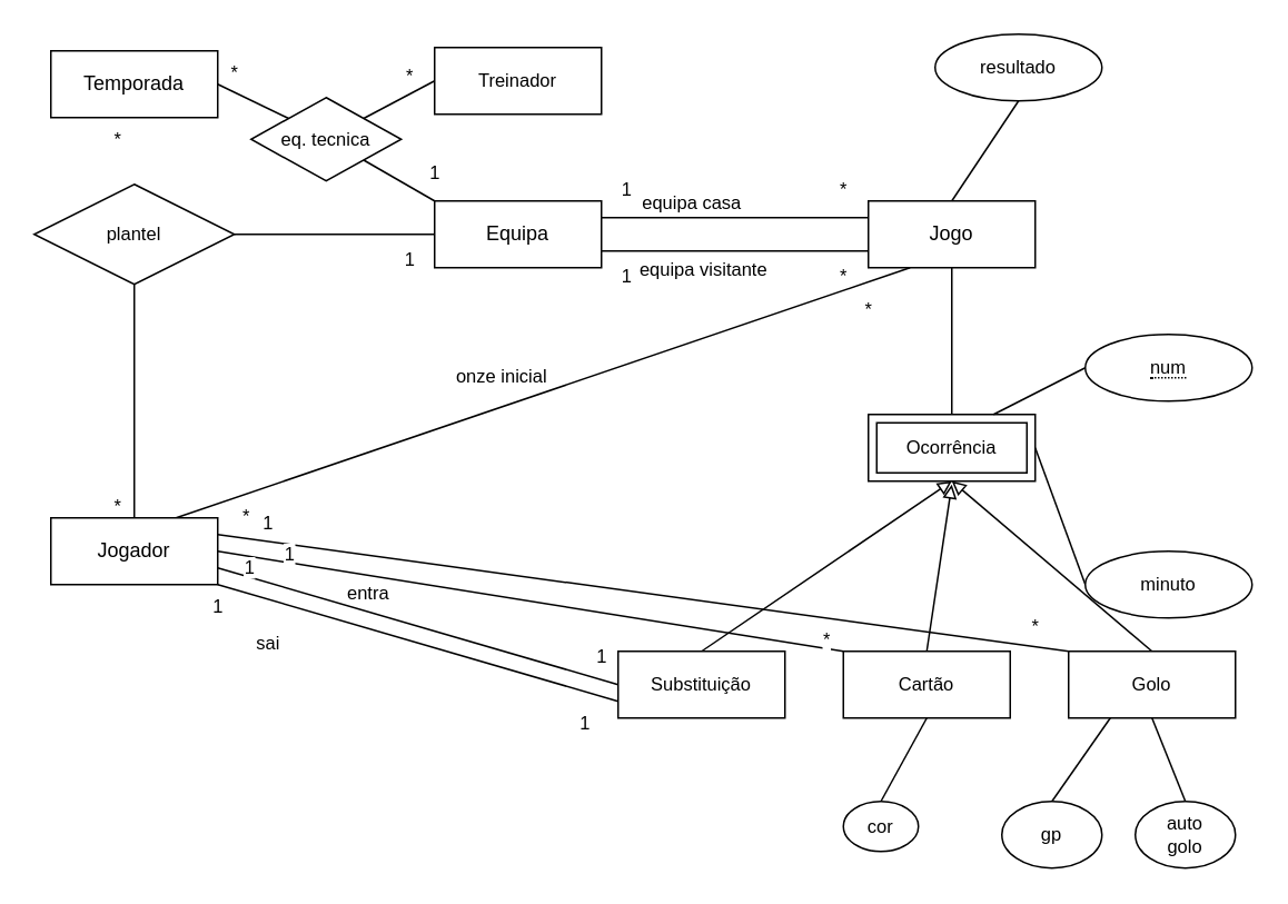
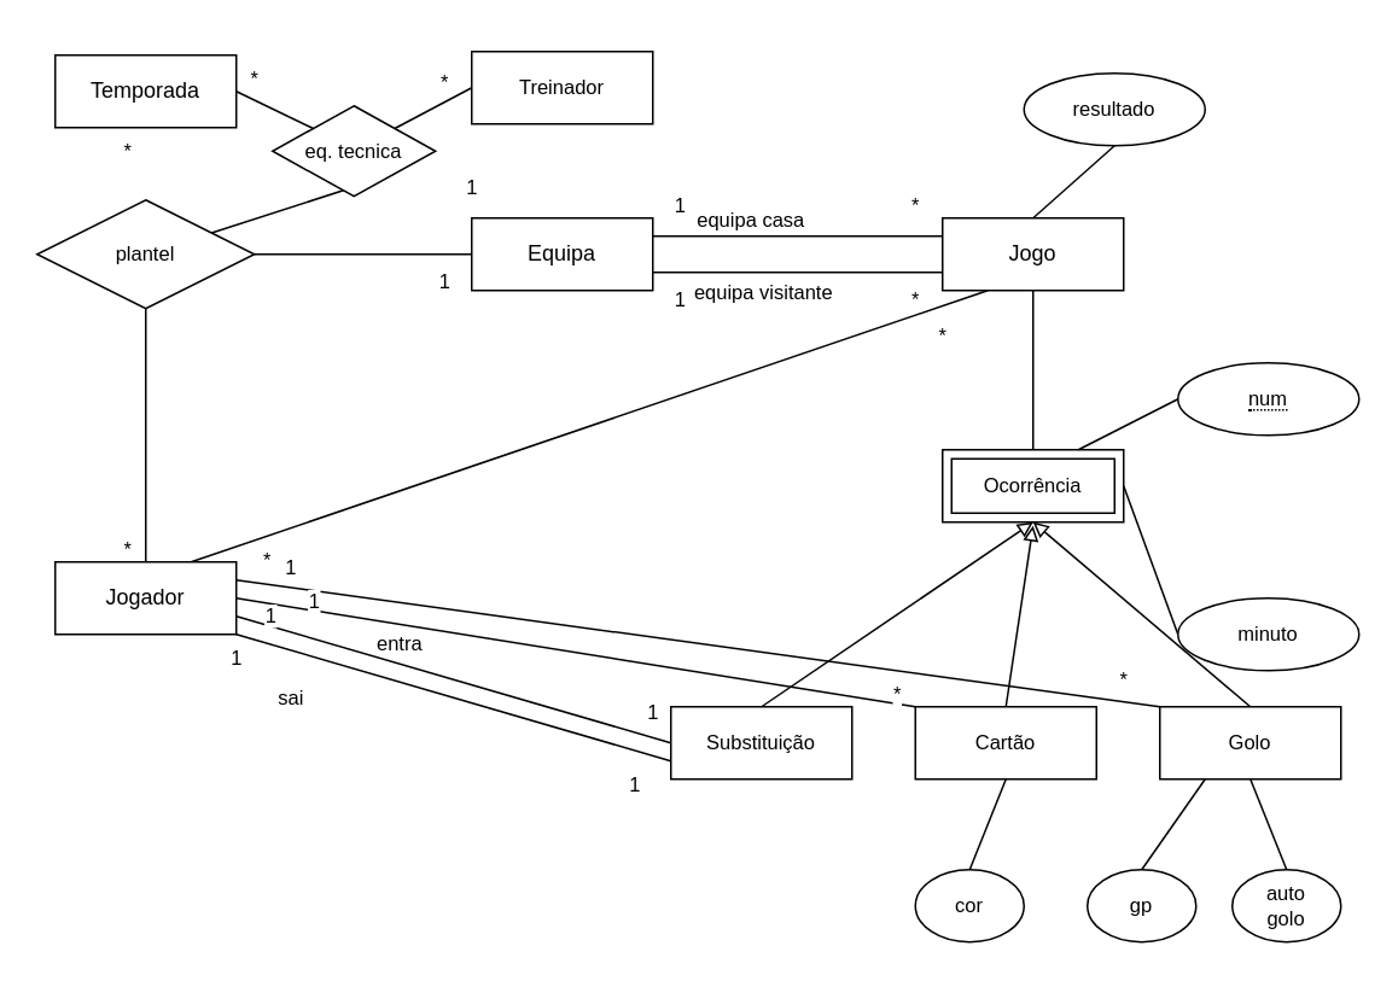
  <mxCell id="0" />
  <mxCell id="1" parent="0" />
  <mxCell id="2" style="edgeStyle=none;rounded=0;orthogonalLoop=1;jettySize=auto;html=1;exitX=0.5;exitY=1;exitDx=0;exitDy=0;entryX=0.5;entryY=0;entryDx=0;entryDy=0;strokeColor=default;align=center;verticalAlign=middle;fontFamily=Helvetica;fontSize=11;fontColor=default;labelBackgroundColor=default;endArrow=none;endFill=0;" edge="1" parent="1" source="3" target="36"><mxGeometry relative="1" as="geometry" /></mxCell>
  <mxCell id="3" value="Jogo" style="whiteSpace=wrap;html=1;align=center;" vertex="1" parent="1"><mxGeometry x="520" y="120" width="100" height="40" as="geometry" /></mxCell>
  <mxCell id="4" style="edgeStyle=none;rounded=0;orthogonalLoop=1;jettySize=auto;html=1;exitX=0.75;exitY=0;exitDx=0;exitDy=0;entryX=0.25;entryY=1;entryDx=0;entryDy=0;strokeColor=default;align=center;verticalAlign=middle;fontFamily=Helvetica;fontSize=11;fontColor=default;labelBackgroundColor=default;endArrow=none;endFill=0;" edge="1" parent="1" source="6" target="3"><mxGeometry relative="1" as="geometry" /></mxCell>
  <mxCell id="5" value="*" style="edgeLabel;html=1;align=center;verticalAlign=middle;resizable=0;points=[];fontFamily=Helvetica;fontSize=11;fontColor=default;labelBackgroundColor=default;" vertex="1" connectable="0" parent="4"><mxGeometry x="-0.835" y="-7" relative="1" as="geometry"><mxPoint x="3" y="4" as="offset" /></mxGeometry></mxCell>
  <mxCell id="6" value="Jogador" style="whiteSpace=wrap;html=1;align=center;" vertex="1" parent="1"><mxGeometry x="30" y="310" width="100" height="40" as="geometry" /></mxCell>
  <mxCell id="7" style="edgeStyle=none;rounded=0;orthogonalLoop=1;jettySize=auto;html=1;exitX=1;exitY=0.75;exitDx=0;exitDy=0;entryX=0;entryY=0.75;entryDx=0;entryDy=0;strokeColor=default;align=center;verticalAlign=middle;fontFamily=Helvetica;fontSize=11;fontColor=default;labelBackgroundColor=default;endArrow=none;endFill=0;" edge="1" parent="1" source="8" target="3"><mxGeometry relative="1" as="geometry" /></mxCell>
  <mxCell id="8" value="Equipa" style="whiteSpace=wrap;html=1;align=center;" vertex="1" parent="1"><mxGeometry x="260" y="120" width="100" height="40" as="geometry" /></mxCell>
  <mxCell id="9" style="edgeStyle=none;rounded=0;orthogonalLoop=1;jettySize=auto;html=1;exitX=1;exitY=0.5;exitDx=0;exitDy=0;entryX=0;entryY=0;entryDx=0;entryDy=0;strokeColor=default;align=center;verticalAlign=middle;fontFamily=Helvetica;fontSize=11;fontColor=default;labelBackgroundColor=default;endArrow=none;endFill=0;" edge="1" parent="1" source="10" target="31"><mxGeometry relative="1" as="geometry" /></mxCell>
  <mxCell id="10" value="Temporada" style="whiteSpace=wrap;html=1;align=center;" vertex="1" parent="1"><mxGeometry x="30" y="30" width="100" height="40" as="geometry" /></mxCell>
  <mxCell id="11" style="rounded=0;orthogonalLoop=1;jettySize=auto;html=1;exitX=1;exitY=0.25;exitDx=0;exitDy=0;entryX=0;entryY=0.25;entryDx=0;entryDy=0;endArrow=none;endFill=0;" edge="1" parent="1" source="8" target="3"><mxGeometry relative="1" as="geometry" /></mxCell>
  <mxCell id="12" value="equipa casa" style="edgeLabel;html=1;align=center;verticalAlign=middle;resizable=0;points=[];fontFamily=Helvetica;fontSize=11;fontColor=default;labelBackgroundColor=default;" vertex="1" connectable="0" parent="11"><mxGeometry x="-0.362" y="5" relative="1" as="geometry"><mxPoint x="2" y="-5" as="offset" /></mxGeometry></mxCell>
  <mxCell id="13" value="1" style="text;html=1;align=center;verticalAlign=middle;resizable=0;points=[];autosize=1;strokeColor=none;fillColor=none;fontFamily=Helvetica;fontSize=11;fontColor=default;labelBackgroundColor=default;" vertex="1" parent="1"><mxGeometry x="360" y="98" width="30" height="30" as="geometry" /></mxCell>
  <mxCell id="14" value="*" style="text;html=1;align=center;verticalAlign=middle;resizable=0;points=[];autosize=1;strokeColor=none;fillColor=none;fontFamily=Helvetica;fontSize=11;fontColor=default;labelBackgroundColor=default;" vertex="1" parent="1"><mxGeometry x="490" y="98" width="30" height="30" as="geometry" /></mxCell>
  <mxCell id="15" value="1" style="text;html=1;align=center;verticalAlign=middle;resizable=0;points=[];autosize=1;strokeColor=none;fillColor=none;fontFamily=Helvetica;fontSize=11;fontColor=default;labelBackgroundColor=default;" vertex="1" parent="1"><mxGeometry x="360" y="150" width="30" height="30" as="geometry" /></mxCell>
  <mxCell id="16" value="*" style="text;html=1;align=center;verticalAlign=middle;resizable=0;points=[];autosize=1;strokeColor=none;fillColor=none;fontFamily=Helvetica;fontSize=11;fontColor=default;labelBackgroundColor=default;" vertex="1" parent="1"><mxGeometry x="490" y="150" width="30" height="30" as="geometry" /></mxCell>
  <mxCell id="17" style="edgeStyle=none;rounded=0;orthogonalLoop=1;jettySize=auto;html=1;exitX=0.5;exitY=1;exitDx=0;exitDy=0;entryX=0.5;entryY=0;entryDx=0;entryDy=0;strokeColor=default;align=center;verticalAlign=middle;fontFamily=Helvetica;fontSize=11;fontColor=default;labelBackgroundColor=default;endArrow=none;endFill=0;" edge="1" parent="1" source="18" target="3"><mxGeometry relative="1" as="geometry" /></mxCell>
- <mxCell id="18" value="resultado" style="ellipse;whiteSpace=wrap;html=1;align=center;fontFamily=Helvetica;fontSize=11;fontColor=default;labelBackgroundColor=default;" vertex="1" parent="1"><mxGeometry x="560" y="20" width="100" height="40" as="geometry" /></mxCell>
+ <mxCell id="18" value="resultado" style="ellipse;whiteSpace=wrap;html=1;align=center;fontFamily=Helvetica;fontSize=11;fontColor=default;labelBackgroundColor=default;" vertex="1" parent="1"><mxGeometry x="565" y="40" width="100" height="40" as="geometry" /></mxCell>
  <mxCell id="19" value="equipa visitante" style="edgeLabel;html=1;align=center;verticalAlign=middle;resizable=0;points=[];fontFamily=Helvetica;fontSize=11;fontColor=default;labelBackgroundColor=default;" vertex="1" connectable="0" parent="1"><mxGeometry x="420.004" y="160" as="geometry" /></mxCell>
  <mxCell id="20" value="*" style="text;html=1;align=center;verticalAlign=middle;resizable=0;points=[];autosize=1;strokeColor=none;fillColor=none;fontFamily=Helvetica;fontSize=11;fontColor=default;labelBackgroundColor=default;" vertex="1" parent="1"><mxGeometry x="505" y="170" width="30" height="30" as="geometry" /></mxCell>
- <mxCell id="21" value="onze inicial" style="text;html=1;align=center;verticalAlign=middle;resizable=0;points=[];autosize=1;strokeColor=none;fillColor=none;fontFamily=Helvetica;fontSize=11;fontColor=default;labelBackgroundColor=default;" vertex="1" parent="1"><mxGeometry x="260" y="210" width="80" height="30" as="geometry" /></mxCell>
  <mxCell id="22" style="edgeStyle=none;rounded=0;orthogonalLoop=1;jettySize=auto;html=1;exitX=1;exitY=0.5;exitDx=0;exitDy=0;entryX=0;entryY=0.5;entryDx=0;entryDy=0;strokeColor=default;align=center;verticalAlign=middle;fontFamily=Helvetica;fontSize=11;fontColor=default;labelBackgroundColor=default;endArrow=none;endFill=0;" edge="1" parent="1" source="24" target="8"><mxGeometry relative="1" as="geometry" /></mxCell>
  <mxCell id="23" style="edgeStyle=none;rounded=0;orthogonalLoop=1;jettySize=auto;html=1;exitX=0.5;exitY=1;exitDx=0;exitDy=0;entryX=0.5;entryY=0;entryDx=0;entryDy=0;strokeColor=default;align=center;verticalAlign=middle;fontFamily=Helvetica;fontSize=11;fontColor=default;labelBackgroundColor=default;endArrow=none;endFill=0;" edge="1" parent="1" source="24" target="6"><mxGeometry relative="1" as="geometry" /></mxCell>
  <mxCell id="24" value="plantel" style="shape=rhombus;perimeter=rhombusPerimeter;whiteSpace=wrap;html=1;align=center;fontFamily=Helvetica;fontSize=11;fontColor=default;labelBackgroundColor=default;" vertex="1" parent="1"><mxGeometry x="20" y="110" width="120" height="60" as="geometry" /></mxCell>
  <mxCell id="25" value="*" style="text;html=1;align=center;verticalAlign=middle;resizable=0;points=[];autosize=1;strokeColor=none;fillColor=none;fontFamily=Helvetica;fontSize=11;fontColor=default;labelBackgroundColor=default;" vertex="1" parent="1"><mxGeometry x="55" y="288" width="30" height="30" as="geometry" /></mxCell>
  <mxCell id="26" value="*" style="text;html=1;align=center;verticalAlign=middle;resizable=0;points=[];autosize=1;strokeColor=none;fillColor=none;fontFamily=Helvetica;fontSize=11;fontColor=default;labelBackgroundColor=default;" vertex="1" parent="1"><mxGeometry x="55" y="68" width="30" height="30" as="geometry" /></mxCell>
  <mxCell id="27" value="1" style="text;html=1;align=center;verticalAlign=middle;resizable=0;points=[];autosize=1;strokeColor=none;fillColor=none;fontFamily=Helvetica;fontSize=11;fontColor=default;labelBackgroundColor=default;" vertex="1" parent="1"><mxGeometry x="230" y="140" width="30" height="30" as="geometry" /></mxCell>
  <mxCell id="28" value="Treinador" style="whiteSpace=wrap;html=1;align=center;fontFamily=Helvetica;fontSize=11;fontColor=default;labelBackgroundColor=default;" vertex="1" parent="1"><mxGeometry x="260" y="28" width="100" height="40" as="geometry" /></mxCell>
  <mxCell id="29" style="edgeStyle=none;rounded=0;orthogonalLoop=1;jettySize=auto;html=1;exitX=1;exitY=0;exitDx=0;exitDy=0;entryX=0;entryY=0.5;entryDx=0;entryDy=0;strokeColor=default;align=center;verticalAlign=middle;fontFamily=Helvetica;fontSize=11;fontColor=default;labelBackgroundColor=default;endArrow=none;endFill=0;" edge="1" parent="1" source="31" target="28"><mxGeometry relative="1" as="geometry" /></mxCell>
- <mxCell id="30" style="edgeStyle=none;rounded=0;orthogonalLoop=1;jettySize=auto;html=1;exitX=1;exitY=1;exitDx=0;exitDy=0;entryX=0;entryY=0;entryDx=0;entryDy=0;strokeColor=default;align=center;verticalAlign=middle;fontFamily=Helvetica;fontSize=11;fontColor=default;labelBackgroundColor=default;endArrow=none;endFill=0;" edge="1" parent="1" source="31" target="8"><mxGeometry relative="1" as="geometry" /></mxCell>
+ <mxCell id="30" style="edgeStyle=none;rounded=0;orthogonalLoop=1;jettySize=auto;html=1;exitX=1;exitY=1;exitDx=0;exitDy=0;strokeColor=default;align=center;verticalAlign=middle;fontFamily=Helvetica;fontSize=11;fontColor=default;labelBackgroundColor=default;endArrow=none;endFill=0;" edge="1" parent="1" source="31" target="24"><mxGeometry relative="1" as="geometry" /></mxCell>
  <mxCell id="31" value="eq. tecnica" style="shape=rhombus;perimeter=rhombusPerimeter;whiteSpace=wrap;html=1;align=center;fontFamily=Helvetica;fontSize=11;fontColor=default;labelBackgroundColor=default;" vertex="1" parent="1"><mxGeometry x="150" y="58" width="90" height="50" as="geometry" /></mxCell>
  <mxCell id="32" value="*" style="text;html=1;align=center;verticalAlign=middle;resizable=0;points=[];autosize=1;strokeColor=none;fillColor=none;fontFamily=Helvetica;fontSize=11;fontColor=default;labelBackgroundColor=default;" vertex="1" parent="1"><mxGeometry x="230" y="30" width="30" height="30" as="geometry" /></mxCell>
  <mxCell id="33" value="*" style="text;html=1;align=center;verticalAlign=middle;resizable=0;points=[];autosize=1;strokeColor=none;fillColor=none;fontFamily=Helvetica;fontSize=11;fontColor=default;labelBackgroundColor=default;" vertex="1" parent="1"><mxGeometry x="125" y="28" width="30" height="30" as="geometry" /></mxCell>
  <mxCell id="34" value="1" style="text;html=1;align=center;verticalAlign=middle;resizable=0;points=[];autosize=1;strokeColor=none;fillColor=none;fontFamily=Helvetica;fontSize=11;fontColor=default;labelBackgroundColor=default;" vertex="1" parent="1"><mxGeometry x="245" y="88" width="30" height="30" as="geometry" /></mxCell>
  <mxCell id="35" style="edgeStyle=none;rounded=0;orthogonalLoop=1;jettySize=auto;html=1;exitX=1;exitY=0.5;exitDx=0;exitDy=0;entryX=0;entryY=0.5;entryDx=0;entryDy=0;strokeColor=default;align=center;verticalAlign=middle;fontFamily=Helvetica;fontSize=11;fontColor=default;labelBackgroundColor=default;endArrow=none;endFill=0;" edge="1" parent="1" source="36" target="56"><mxGeometry relative="1" as="geometry" /></mxCell>
  <mxCell id="36" value="Ocorrência" style="shape=ext;margin=3;double=1;whiteSpace=wrap;html=1;align=center;fontFamily=Helvetica;fontSize=11;fontColor=default;labelBackgroundColor=default;" vertex="1" parent="1"><mxGeometry x="520" y="248" width="100" height="40" as="geometry" /></mxCell>
  <mxCell id="37" style="edgeStyle=none;rounded=0;orthogonalLoop=1;jettySize=auto;html=1;exitX=0.5;exitY=0;exitDx=0;exitDy=0;entryX=0.5;entryY=1;entryDx=0;entryDy=0;strokeColor=default;align=center;verticalAlign=middle;fontFamily=Helvetica;fontSize=11;fontColor=default;labelBackgroundColor=default;endArrow=block;endFill=0;" edge="1" parent="1" source="39" target="36"><mxGeometry relative="1" as="geometry" /></mxCell>
  <mxCell id="38" style="edgeStyle=none;rounded=0;orthogonalLoop=1;jettySize=auto;html=1;exitX=0;exitY=0;exitDx=0;exitDy=0;entryX=1;entryY=0.25;entryDx=0;entryDy=0;strokeColor=default;align=center;verticalAlign=middle;fontFamily=Helvetica;fontSize=11;fontColor=default;labelBackgroundColor=default;endArrow=none;endFill=0;" edge="1" parent="1" source="39" target="6"><mxGeometry relative="1" as="geometry" /></mxCell>
  <mxCell id="39" value="Golo" style="whiteSpace=wrap;html=1;align=center;fontFamily=Helvetica;fontSize=11;fontColor=default;labelBackgroundColor=default;" vertex="1" parent="1"><mxGeometry x="640" y="390" width="100" height="40" as="geometry" /></mxCell>
  <mxCell id="40" style="edgeStyle=none;rounded=0;orthogonalLoop=1;jettySize=auto;html=1;exitX=0.5;exitY=0;exitDx=0;exitDy=0;strokeColor=default;align=center;verticalAlign=middle;fontFamily=Helvetica;fontSize=11;fontColor=default;labelBackgroundColor=default;endArrow=block;endFill=0;" edge="1" parent="1" source="44"><mxGeometry relative="1" as="geometry"><mxPoint x="570" y="290" as="targetPoint" /></mxGeometry></mxCell>
  <mxCell id="41" style="edgeStyle=none;rounded=0;orthogonalLoop=1;jettySize=auto;html=1;exitX=0;exitY=0;exitDx=0;exitDy=0;entryX=1;entryY=0.5;entryDx=0;entryDy=0;strokeColor=default;align=center;verticalAlign=middle;fontFamily=Helvetica;fontSize=11;fontColor=default;labelBackgroundColor=default;endArrow=none;endFill=0;" edge="1" parent="1" source="44" target="6"><mxGeometry relative="1" as="geometry" /></mxCell>
  <mxCell id="42" value="1" style="edgeLabel;html=1;align=center;verticalAlign=middle;resizable=0;points=[];fontFamily=Helvetica;fontSize=11;fontColor=default;labelBackgroundColor=default;" vertex="1" connectable="0" parent="41"><mxGeometry x="0.782" y="-5" relative="1" as="geometry"><mxPoint as="offset" /></mxGeometry></mxCell>
  <mxCell id="43" value="*" style="edgeLabel;html=1;align=center;verticalAlign=middle;resizable=0;points=[];fontFamily=Helvetica;fontSize=11;fontColor=default;labelBackgroundColor=default;" vertex="1" connectable="0" parent="41"><mxGeometry x="-0.939" y="-6" relative="1" as="geometry"><mxPoint as="offset" /></mxGeometry></mxCell>
  <mxCell id="44" value="Cartão" style="whiteSpace=wrap;html=1;align=center;fontFamily=Helvetica;fontSize=11;fontColor=default;labelBackgroundColor=default;" vertex="1" parent="1"><mxGeometry x="505" y="390" width="100" height="40" as="geometry" /></mxCell>
  <mxCell id="45" style="edgeStyle=none;rounded=0;orthogonalLoop=1;jettySize=auto;html=1;exitX=0.5;exitY=0;exitDx=0;exitDy=0;entryX=0.5;entryY=1;entryDx=0;entryDy=0;strokeColor=default;align=center;verticalAlign=middle;fontFamily=Helvetica;fontSize=11;fontColor=default;labelBackgroundColor=default;endArrow=block;endFill=0;" edge="1" parent="1" source="49" target="36"><mxGeometry relative="1" as="geometry" /></mxCell>
  <mxCell id="46" style="edgeStyle=none;rounded=0;orthogonalLoop=1;jettySize=auto;html=1;exitX=0;exitY=0.5;exitDx=0;exitDy=0;entryX=1;entryY=0.75;entryDx=0;entryDy=0;strokeColor=default;align=center;verticalAlign=middle;fontFamily=Helvetica;fontSize=11;fontColor=default;labelBackgroundColor=default;endArrow=none;endFill=0;" edge="1" parent="1" source="49" target="6"><mxGeometry relative="1" as="geometry" /></mxCell>
  <mxCell id="47" value="1" style="edgeLabel;html=1;align=center;verticalAlign=middle;resizable=0;points=[];fontFamily=Helvetica;fontSize=11;fontColor=default;labelBackgroundColor=default;" vertex="1" connectable="0" parent="46"><mxGeometry x="0.863" y="-6" relative="1" as="geometry"><mxPoint as="offset" /></mxGeometry></mxCell>
  <mxCell id="48" style="edgeStyle=none;rounded=0;orthogonalLoop=1;jettySize=auto;html=1;exitX=0;exitY=0.75;exitDx=0;exitDy=0;entryX=1;entryY=1;entryDx=0;entryDy=0;strokeColor=default;align=center;verticalAlign=middle;fontFamily=Helvetica;fontSize=11;fontColor=default;labelBackgroundColor=default;endArrow=none;endFill=0;" edge="1" parent="1" source="49" target="6"><mxGeometry relative="1" as="geometry" /></mxCell>
  <mxCell id="49" value="Substituição" style="whiteSpace=wrap;html=1;align=center;fontFamily=Helvetica;fontSize=11;fontColor=default;labelBackgroundColor=default;" vertex="1" parent="1"><mxGeometry x="370" y="390" width="100" height="40" as="geometry" /></mxCell>
  <mxCell id="50" style="edgeStyle=none;rounded=0;orthogonalLoop=1;jettySize=auto;html=1;exitX=0.5;exitY=0;exitDx=0;exitDy=0;entryX=0.5;entryY=1;entryDx=0;entryDy=0;strokeColor=default;align=center;verticalAlign=middle;fontFamily=Helvetica;fontSize=11;fontColor=default;labelBackgroundColor=default;endArrow=none;endFill=0;" edge="1" parent="1" source="51" target="39"><mxGeometry relative="1" as="geometry" /></mxCell>
  <mxCell id="51" value="auto&lt;br&gt;golo" style="ellipse;whiteSpace=wrap;html=1;align=center;fontFamily=Helvetica;fontSize=11;fontColor=default;labelBackgroundColor=default;" vertex="1" parent="1"><mxGeometry x="680" y="480" width="60" height="40" as="geometry" /></mxCell>
  <mxCell id="52" style="edgeStyle=none;rounded=0;orthogonalLoop=1;jettySize=auto;html=1;exitX=0.5;exitY=0;exitDx=0;exitDy=0;entryX=0.25;entryY=1;entryDx=0;entryDy=0;strokeColor=default;align=center;verticalAlign=middle;fontFamily=Helvetica;fontSize=11;fontColor=default;labelBackgroundColor=default;endArrow=none;endFill=0;" edge="1" parent="1" source="53" target="39"><mxGeometry relative="1" as="geometry" /></mxCell>
  <mxCell id="53" value="gp" style="ellipse;whiteSpace=wrap;html=1;align=center;fontFamily=Helvetica;fontSize=11;fontColor=default;labelBackgroundColor=default;" vertex="1" parent="1"><mxGeometry x="600" y="480" width="60" height="40" as="geometry" /></mxCell>
  <mxCell id="54" style="edgeStyle=none;rounded=0;orthogonalLoop=1;jettySize=auto;html=1;exitX=0;exitY=0.5;exitDx=0;exitDy=0;entryX=0.75;entryY=0;entryDx=0;entryDy=0;strokeColor=default;align=center;verticalAlign=middle;fontFamily=Helvetica;fontSize=11;fontColor=default;labelBackgroundColor=default;endArrow=none;endFill=0;" edge="1" parent="1" source="55" target="36"><mxGeometry relative="1" as="geometry" /></mxCell>
  <mxCell id="55" value="&lt;span style=&quot;border-bottom: 1px dotted&quot;&gt;num&lt;/span&gt;" style="ellipse;whiteSpace=wrap;html=1;align=center;fontFamily=Helvetica;fontSize=11;fontColor=default;labelBackgroundColor=default;" vertex="1" parent="1"><mxGeometry x="650" y="200" width="100" height="40" as="geometry" /></mxCell>
  <mxCell id="56" value="minuto" style="ellipse;whiteSpace=wrap;html=1;align=center;fontFamily=Helvetica;fontSize=11;fontColor=default;labelBackgroundColor=default;" vertex="1" parent="1"><mxGeometry x="650" y="330" width="100" height="40" as="geometry" /></mxCell>
  <mxCell id="57" value="entra" style="text;html=1;align=center;verticalAlign=middle;resizable=0;points=[];autosize=1;strokeColor=none;fillColor=none;fontFamily=Helvetica;fontSize=11;fontColor=default;labelBackgroundColor=default;" vertex="1" parent="1"><mxGeometry x="195" y="340" width="50" height="30" as="geometry" /></mxCell>
  <mxCell id="58" value="sai" style="text;html=1;align=center;verticalAlign=middle;resizable=0;points=[];autosize=1;strokeColor=none;fillColor=none;fontFamily=Helvetica;fontSize=11;fontColor=default;labelBackgroundColor=default;" vertex="1" parent="1"><mxGeometry x="140" y="370" width="40" height="30" as="geometry" /></mxCell>
  <mxCell id="59" value="1" style="text;html=1;align=center;verticalAlign=middle;resizable=0;points=[];autosize=1;strokeColor=none;fillColor=none;fontFamily=Helvetica;fontSize=11;fontColor=default;labelBackgroundColor=default;" vertex="1" parent="1"><mxGeometry x="115" y="348" width="30" height="30" as="geometry" /></mxCell>
  <mxCell id="60" value="1" style="text;html=1;align=center;verticalAlign=middle;resizable=0;points=[];autosize=1;strokeColor=none;fillColor=none;fontFamily=Helvetica;fontSize=11;fontColor=default;labelBackgroundColor=default;" vertex="1" parent="1"><mxGeometry x="335" y="418" width="30" height="30" as="geometry" /></mxCell>
  <mxCell id="61" value="1" style="text;html=1;align=center;verticalAlign=middle;resizable=0;points=[];autosize=1;strokeColor=none;fillColor=none;fontFamily=Helvetica;fontSize=11;fontColor=default;labelBackgroundColor=default;" vertex="1" parent="1"><mxGeometry x="345" y="378" width="30" height="30" as="geometry" /></mxCell>
  <mxCell id="62" value="1" style="text;html=1;align=center;verticalAlign=middle;resizable=0;points=[];autosize=1;strokeColor=none;fillColor=none;fontFamily=Helvetica;fontSize=11;fontColor=default;labelBackgroundColor=default;" vertex="1" parent="1"><mxGeometry x="145" y="298" width="30" height="30" as="geometry" /></mxCell>
  <mxCell id="63" value="*" style="text;html=1;align=center;verticalAlign=middle;resizable=0;points=[];autosize=1;strokeColor=none;fillColor=none;fontFamily=Helvetica;fontSize=11;fontColor=default;labelBackgroundColor=default;" vertex="1" parent="1"><mxGeometry x="605" y="360" width="30" height="30" as="geometry" /></mxCell>
  <mxCell id="64" style="edgeStyle=none;rounded=0;orthogonalLoop=1;jettySize=auto;html=1;exitX=0.5;exitY=0;exitDx=0;exitDy=0;entryX=0.5;entryY=1;entryDx=0;entryDy=0;strokeColor=default;align=center;verticalAlign=middle;fontFamily=Helvetica;fontSize=11;fontColor=default;labelBackgroundColor=default;endArrow=none;endFill=0;" edge="1" parent="1" source="65" target="44"><mxGeometry relative="1" as="geometry" /></mxCell>
- <mxCell id="65" value="cor" style="ellipse;whiteSpace=wrap;html=1;align=center;fontFamily=Helvetica;fontSize=11;fontColor=default;labelBackgroundColor=default;" vertex="1" parent="1"><mxGeometry x="505" y="480" width="45" height="30" as="geometry" /></mxCell>
+ <mxCell id="65" value="cor" style="ellipse;whiteSpace=wrap;html=1;align=center;fontFamily=Helvetica;fontSize=11;fontColor=default;labelBackgroundColor=default;" vertex="1" parent="1"><mxGeometry x="505" y="480" width="60" height="40" as="geometry" /></mxCell>
